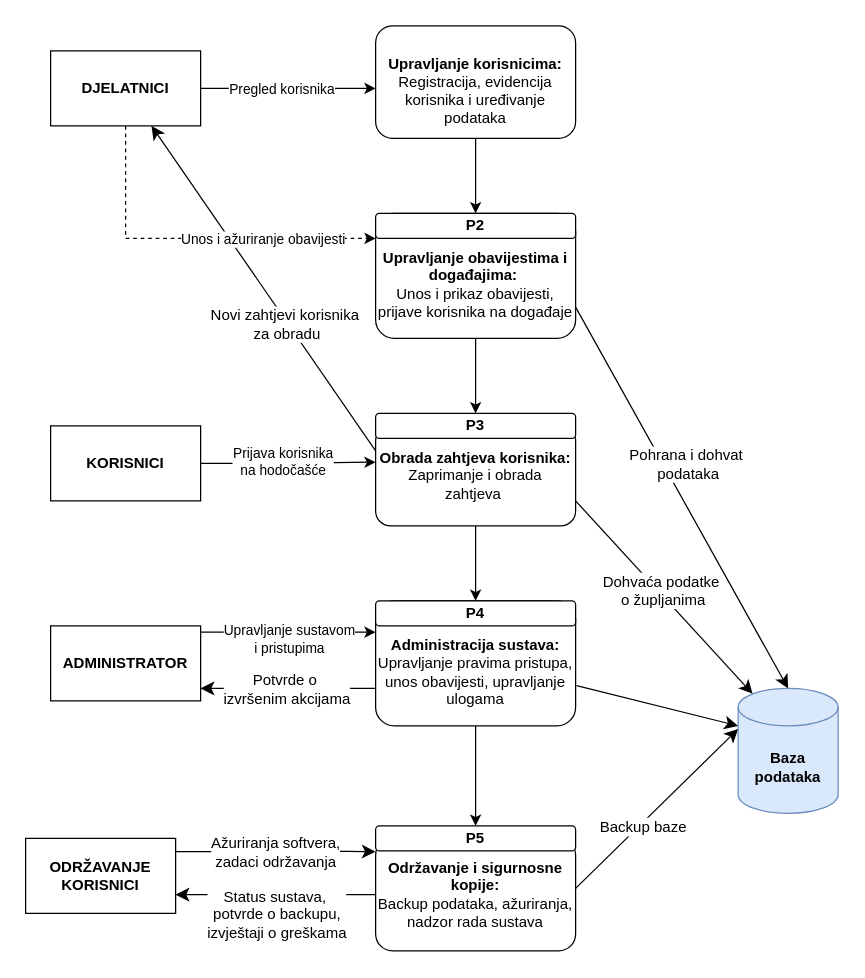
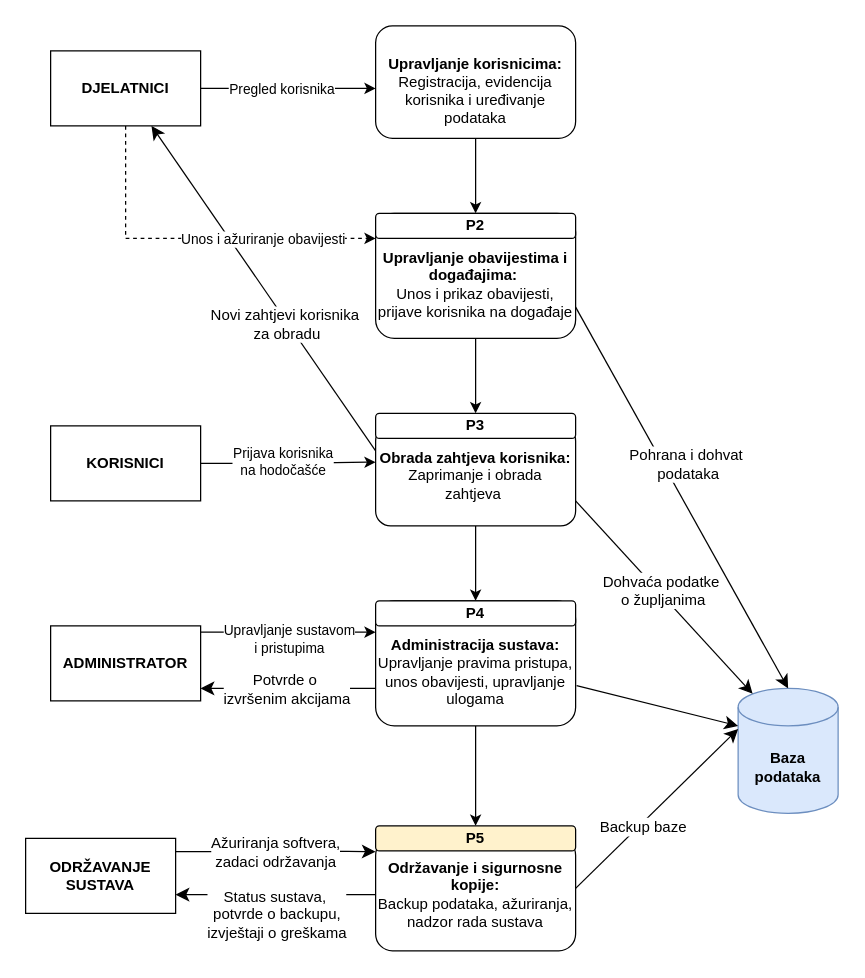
  <mxCell id="0" />
  <mxCell id="1" parent="0" />
  <mxCell id="2" value="" style="edgeStyle=orthogonalEdgeStyle;rounded=0;orthogonalLoop=1;jettySize=auto;html=1;" edge="1" parent="1" source="3" target="6"><mxGeometry relative="1" as="geometry" /></mxCell>
  <mxCell id="3" value="&lt;div&gt;&lt;b&gt;&lt;br&gt;&lt;/b&gt;&lt;/div&gt;&lt;b&gt;Upravljanje korisnicima:&lt;/b&gt;&lt;div&gt;Registracija, evidencija korisnika i uređivanje podataka&lt;/div&gt;" style="rounded=1;whiteSpace=wrap;html=1;" vertex="1" parent="1"><mxGeometry x="300" y="20" width="160" height="90" as="geometry" /></mxCell>
  <mxCell id="4" value="" style="edgeStyle=orthogonalEdgeStyle;rounded=0;orthogonalLoop=1;jettySize=auto;html=1;" edge="1" parent="1" source="5" target="11"><mxGeometry relative="1" as="geometry" /></mxCell>
  <mxCell id="5" value="&lt;div&gt;&lt;br&gt;&lt;/div&gt;&lt;b&gt;Upravljanje obavijestima i događajima:&amp;nbsp;&lt;/b&gt;&lt;div&gt;Unos i prikaz obavijesti, prijave korisnika na događaje&lt;/div&gt;" style="rounded=1;whiteSpace=wrap;html=1;" vertex="1" parent="1"><mxGeometry x="300" y="170" width="160" height="100" as="geometry" /></mxCell>
  <mxCell id="6" value="&lt;b&gt;P2&lt;/b&gt;" style="rounded=1;whiteSpace=wrap;html=1;" vertex="1" parent="1"><mxGeometry x="300" y="170" width="160" height="20" as="geometry" /></mxCell>
  <mxCell id="7" value="" style="edgeStyle=orthogonalEdgeStyle;rounded=0;orthogonalLoop=1;jettySize=auto;html=1;" edge="1" parent="1" source="10" target="16"><mxGeometry relative="1" as="geometry" /></mxCell>
  <mxCell id="8" value="" style="edgeStyle=none;curved=1;rounded=0;orthogonalLoop=1;jettySize=auto;html=1;fontSize=12;startSize=8;endSize=8;exitX=0;exitY=0.25;exitDx=0;exitDy=0;" edge="1" parent="1" source="10" target="25"><mxGeometry relative="1" as="geometry"><mxPoint x="290" y="410" as="sourcePoint" /></mxGeometry></mxCell>
  <mxCell id="9" value="Novi zahtjevi korisnika&amp;nbsp;&lt;div&gt;za obradu&lt;/div&gt;" style="edgeLabel;html=1;align=center;verticalAlign=middle;resizable=0;points=[];fontSize=12;" vertex="1" connectable="0" parent="8"><mxGeometry x="-0.215" y="1" relative="1" as="geometry"><mxPoint as="offset" /></mxGeometry></mxCell>
  <mxCell id="10" value="&lt;b&gt;Obrada zahtjeva korisnika:&lt;/b&gt;&lt;div&gt;Zaprimanje i obrada zahtjeva&amp;nbsp;&lt;/div&gt;" style="rounded=1;whiteSpace=wrap;html=1;" vertex="1" parent="1"><mxGeometry x="300" y="340" width="160" height="80" as="geometry" /></mxCell>
  <mxCell id="11" value="&lt;b&gt;P3&lt;/b&gt;" style="rounded=1;whiteSpace=wrap;html=1;" vertex="1" parent="1"><mxGeometry x="300" y="330" width="160" height="20" as="geometry" /></mxCell>
  <mxCell id="12" value="" style="edgeStyle=orthogonalEdgeStyle;rounded=0;orthogonalLoop=1;jettySize=auto;html=1;" edge="1" parent="1" source="15" target="20"><mxGeometry relative="1" as="geometry" /></mxCell>
  <mxCell id="13" value="" style="edgeStyle=none;curved=1;rounded=0;orthogonalLoop=1;jettySize=auto;html=1;fontSize=12;startSize=8;endSize=8;" edge="1" parent="1"><mxGeometry relative="1" as="geometry"><mxPoint x="300" y="550" as="sourcePoint" /><mxPoint x="160" y="550" as="targetPoint" /></mxGeometry></mxCell>
  <mxCell id="14" value="Potvrde o&amp;nbsp;&lt;div&gt;izvršenim akcijama&lt;/div&gt;" style="edgeLabel;html=1;align=center;verticalAlign=middle;resizable=0;points=[];fontSize=12;" vertex="1" connectable="0" parent="13"><mxGeometry x="0.029" relative="1" as="geometry"><mxPoint as="offset" /></mxGeometry></mxCell>
  <mxCell id="15" value="&lt;div&gt;&lt;b&gt;&lt;br&gt;&lt;/b&gt;&lt;/div&gt;&lt;b&gt;Administracija sustava:&lt;/b&gt;&lt;div&gt;Upravljanje pravima pristupa,&lt;/div&gt;&lt;div&gt;unos obavijesti,&amp;nbsp;&lt;span style=&quot;background-color: transparent; color: light-dark(rgb(0, 0, 0), rgb(255, 255, 255));&quot;&gt;upravljanje&lt;/span&gt;&lt;/div&gt;&lt;div&gt;ulogama&lt;/div&gt;" style="rounded=1;whiteSpace=wrap;html=1;" vertex="1" parent="1"><mxGeometry x="300" y="480" width="160" height="100" as="geometry" /></mxCell>
  <mxCell id="16" value="&lt;b&gt;P4&lt;/b&gt;" style="rounded=1;whiteSpace=wrap;html=1;" vertex="1" parent="1"><mxGeometry x="300" y="480" width="160" height="20" as="geometry" /></mxCell>
  <mxCell id="17" value="" style="edgeStyle=none;curved=1;rounded=0;orthogonalLoop=1;jettySize=auto;html=1;fontSize=12;startSize=8;endSize=8;entryX=1;entryY=0.75;entryDx=0;entryDy=0;" edge="1" parent="1" source="19" target="34"><mxGeometry relative="1" as="geometry" /></mxCell>
  <mxCell id="18" value="Status sustava,&amp;nbsp;&lt;div&gt;potvrde o backupu,&lt;/div&gt;&lt;div&gt;izvještaji o greškama&lt;/div&gt;" style="edgeLabel;html=1;align=center;verticalAlign=middle;resizable=0;points=[];fontSize=12;" vertex="1" connectable="0" parent="17"><mxGeometry x="-0.114" relative="1" as="geometry"><mxPoint x="-9" y="15" as="offset" /></mxGeometry></mxCell>
  <mxCell id="19" value="&lt;b&gt;Održavanje i sigurnosne kopije:&lt;/b&gt;&lt;div&gt;Backup podataka, ažuriranja, nadzor rada sustava&lt;/div&gt;" style="rounded=1;whiteSpace=wrap;html=1;" vertex="1" parent="1"><mxGeometry x="300" y="670" width="160" height="90" as="geometry" /></mxCell>
- <mxCell id="20" value="&lt;b&gt;P5&lt;/b&gt;" style="rounded=1;whiteSpace=wrap;html=1;" vertex="1" parent="1"><mxGeometry x="300" y="660" width="160" height="20" as="geometry" /></mxCell>
+ <mxCell id="20" value="&lt;b&gt;P5&lt;/b&gt;" style="rounded=1;whiteSpace=wrap;html=1;fillColor=#fff2cc;" vertex="1" parent="1"><mxGeometry x="300" y="660" width="160" height="20" as="geometry" /></mxCell>
  <mxCell id="21" value="" style="edgeStyle=orthogonalEdgeStyle;rounded=0;orthogonalLoop=1;jettySize=auto;html=1;" edge="1" parent="1" source="25"><mxGeometry relative="1" as="geometry"><mxPoint x="300" y="70" as="targetPoint" /></mxGeometry></mxCell>
  <mxCell id="22" value="Pregled korisnika" style="edgeLabel;html=1;align=center;verticalAlign=middle;resizable=0;points=[];" vertex="1" connectable="0" parent="21"><mxGeometry x="-0.083" y="4" relative="1" as="geometry"><mxPoint y="4" as="offset" /></mxGeometry></mxCell>
  <mxCell id="23" value="" style="edgeStyle=orthogonalEdgeStyle;rounded=0;orthogonalLoop=1;jettySize=auto;html=1;entryX=0;entryY=1;entryDx=0;entryDy=0;dashed=1;" edge="1" parent="1" source="25" target="6"><mxGeometry relative="1" as="geometry"><mxPoint x="230" y="190" as="targetPoint" /><Array as="points"><mxPoint x="100" y="190" /></Array></mxGeometry></mxCell>
  <mxCell id="24" value="Unos i ažuriranje obavijesti" style="edgeLabel;html=1;align=center;verticalAlign=middle;resizable=0;points=[];" vertex="1" connectable="0" parent="23"><mxGeometry x="0.375" relative="1" as="geometry"><mxPoint as="offset" /></mxGeometry></mxCell>
  <mxCell id="25" value="&lt;b&gt;DJELATNICI&lt;/b&gt;" style="rounded=0;whiteSpace=wrap;html=1;" vertex="1" parent="1"><mxGeometry x="40" y="40" width="120" height="60" as="geometry" /></mxCell>
  <mxCell id="26" value="" style="edgeStyle=orthogonalEdgeStyle;rounded=0;orthogonalLoop=1;jettySize=auto;html=1;" edge="1" parent="1" source="28"><mxGeometry relative="1" as="geometry"><mxPoint x="300" y="369" as="targetPoint" /></mxGeometry></mxCell>
  <mxCell id="27" value="Prijava korisnika&lt;div&gt;na hodočašće&lt;/div&gt;" style="edgeLabel;html=1;align=center;verticalAlign=middle;resizable=0;points=[];" vertex="1" connectable="0" parent="26"><mxGeometry x="-0.068" y="2" relative="1" as="geometry"><mxPoint as="offset" /></mxGeometry></mxCell>
  <mxCell id="28" value="&lt;b&gt;KORISNICI&lt;/b&gt;" style="rounded=0;whiteSpace=wrap;html=1;" vertex="1" parent="1"><mxGeometry x="40" y="340" width="120" height="60" as="geometry" /></mxCell>
  <mxCell id="29" value="" style="edgeStyle=orthogonalEdgeStyle;rounded=0;orthogonalLoop=1;jettySize=auto;html=1;entryX=0;entryY=0.25;entryDx=0;entryDy=0;" edge="1" parent="1" source="31" target="15"><mxGeometry relative="1" as="geometry"><mxPoint x="260" y="530" as="targetPoint" /><Array as="points"><mxPoint x="200" y="505" /><mxPoint x="200" y="505" /></Array></mxGeometry></mxCell>
  <mxCell id="30" value="Upravljanje sustavom&lt;div&gt;i pristupima&lt;/div&gt;" style="edgeLabel;html=1;align=center;verticalAlign=middle;resizable=0;points=[];" vertex="1" connectable="0" parent="29"><mxGeometry x="-0.109" y="2" relative="1" as="geometry"><mxPoint x="8" y="7" as="offset" /></mxGeometry></mxCell>
  <mxCell id="31" value="&lt;b&gt;ADMINISTRATOR&lt;/b&gt;" style="rounded=0;whiteSpace=wrap;html=1;" vertex="1" parent="1"><mxGeometry x="40" y="500" width="120" height="60" as="geometry" /></mxCell>
  <mxCell id="32" value="" style="edgeStyle=none;curved=1;rounded=0;orthogonalLoop=1;jettySize=auto;html=1;fontSize=12;startSize=8;endSize=8;entryX=-0.017;entryY=0.34;entryDx=0;entryDy=0;entryPerimeter=0;exitX=0.833;exitY=0.177;exitDx=0;exitDy=0;exitPerimeter=0;" edge="1" parent="1" source="34"><mxGeometry relative="1" as="geometry"><mxPoint x="150" y="681" as="sourcePoint" /><mxPoint x="300" y="680.6" as="targetPoint" /><Array as="points"><mxPoint x="232.72" y="680" /></Array></mxGeometry></mxCell>
  <mxCell id="33" value="Ažuriranja softvera,&lt;div&gt;zadaci održavanja&lt;/div&gt;" style="edgeLabel;html=1;align=center;verticalAlign=middle;resizable=0;points=[];fontSize=12;" vertex="1" connectable="0" parent="32"><mxGeometry x="-0.253" y="1" relative="1" as="geometry"><mxPoint x="33" y="1" as="offset" /></mxGeometry></mxCell>
- <mxCell id="34" value="&lt;b&gt;ODRŽAVANJE KORISNICI&lt;/b&gt;" style="rounded=0;whiteSpace=wrap;html=1;" vertex="1" parent="1"><mxGeometry x="20" y="670" width="120" height="60" as="geometry" /></mxCell>
+ <mxCell id="34" value="&lt;b&gt;ODRŽAVANJE SUSTAVA&lt;/b&gt;" style="rounded=0;whiteSpace=wrap;html=1;" vertex="1" parent="1"><mxGeometry x="20" y="670" width="120" height="60" as="geometry" /></mxCell>
  <mxCell id="35" value="&lt;b&gt;Baza podataka&lt;/b&gt;" style="shape=cylinder3;whiteSpace=wrap;html=1;boundedLbl=1;backgroundOutline=1;size=15;fillColor=#dae8fc;strokeColor=#6c8ebf;" vertex="1" parent="1"><mxGeometry x="590" y="550" width="80" height="100" as="geometry" /></mxCell>
  <mxCell id="36" value="" style="endArrow=classic;html=1;rounded=0;fontSize=12;startSize=8;endSize=8;curved=1;entryX=0.145;entryY=0;entryDx=0;entryDy=4.35;entryPerimeter=0;exitX=1;exitY=0.75;exitDx=0;exitDy=0;" edge="1" parent="1" source="10" target="35"><mxGeometry width="50" height="50" relative="1" as="geometry"><mxPoint x="350" y="600" as="sourcePoint" /><mxPoint x="400" y="550" as="targetPoint" /></mxGeometry></mxCell>
  <mxCell id="37" value="Dohvaća podatke&amp;nbsp;&lt;div&gt;o župljanima&lt;/div&gt;" style="edgeLabel;html=1;align=center;verticalAlign=middle;resizable=0;points=[];fontSize=12;" vertex="1" connectable="0" parent="36"><mxGeometry x="-0.095" y="-2" relative="1" as="geometry"><mxPoint x="7" as="offset" /></mxGeometry></mxCell>
  <mxCell id="38" value="" style="endArrow=classic;html=1;rounded=0;fontSize=12;startSize=8;endSize=8;curved=1;entryX=0;entryY=0;entryDx=0;entryDy=32.5;entryPerimeter=0;" edge="1" parent="1" target="35"><mxGeometry width="50" height="50" relative="1" as="geometry"><mxPoint x="460" y="710" as="sourcePoint" /><mxPoint x="510" y="660" as="targetPoint" /></mxGeometry></mxCell>
  <mxCell id="39" value="Backup baze" style="edgeLabel;html=1;align=center;verticalAlign=middle;resizable=0;points=[];fontSize=12;" vertex="1" connectable="0" parent="38"><mxGeometry x="-0.2" y="-2" relative="1" as="geometry"><mxPoint as="offset" /></mxGeometry></mxCell>
  <mxCell id="40" value="" style="endArrow=classic;html=1;rounded=0;fontSize=12;startSize=8;endSize=8;curved=1;exitX=1.005;exitY=0.678;exitDx=0;exitDy=0;exitPerimeter=0;" edge="1" parent="1" source="15"><mxGeometry width="50" height="50" relative="1" as="geometry"><mxPoint x="350" y="600" as="sourcePoint" /><mxPoint x="590" y="580" as="targetPoint" /></mxGeometry></mxCell>
  <mxCell id="41" value="" style="endArrow=classic;html=1;rounded=0;fontSize=12;startSize=8;endSize=8;curved=1;entryX=0.5;entryY=0;entryDx=0;entryDy=0;entryPerimeter=0;exitX=1;exitY=0.75;exitDx=0;exitDy=0;" edge="1" parent="1" source="5" target="35"><mxGeometry width="50" height="50" relative="1" as="geometry"><mxPoint x="350" y="530" as="sourcePoint" /><mxPoint x="400" y="480" as="targetPoint" /></mxGeometry></mxCell>
  <mxCell id="42" value="Pohrana i dohvat&amp;nbsp;&lt;div&gt;podataka&lt;/div&gt;" style="edgeLabel;html=1;align=center;verticalAlign=middle;resizable=0;points=[];fontSize=12;" vertex="1" connectable="0" parent="41"><mxGeometry x="-0.003" y="6" relative="1" as="geometry"><mxPoint y="-24" as="offset" /></mxGeometry></mxCell>
